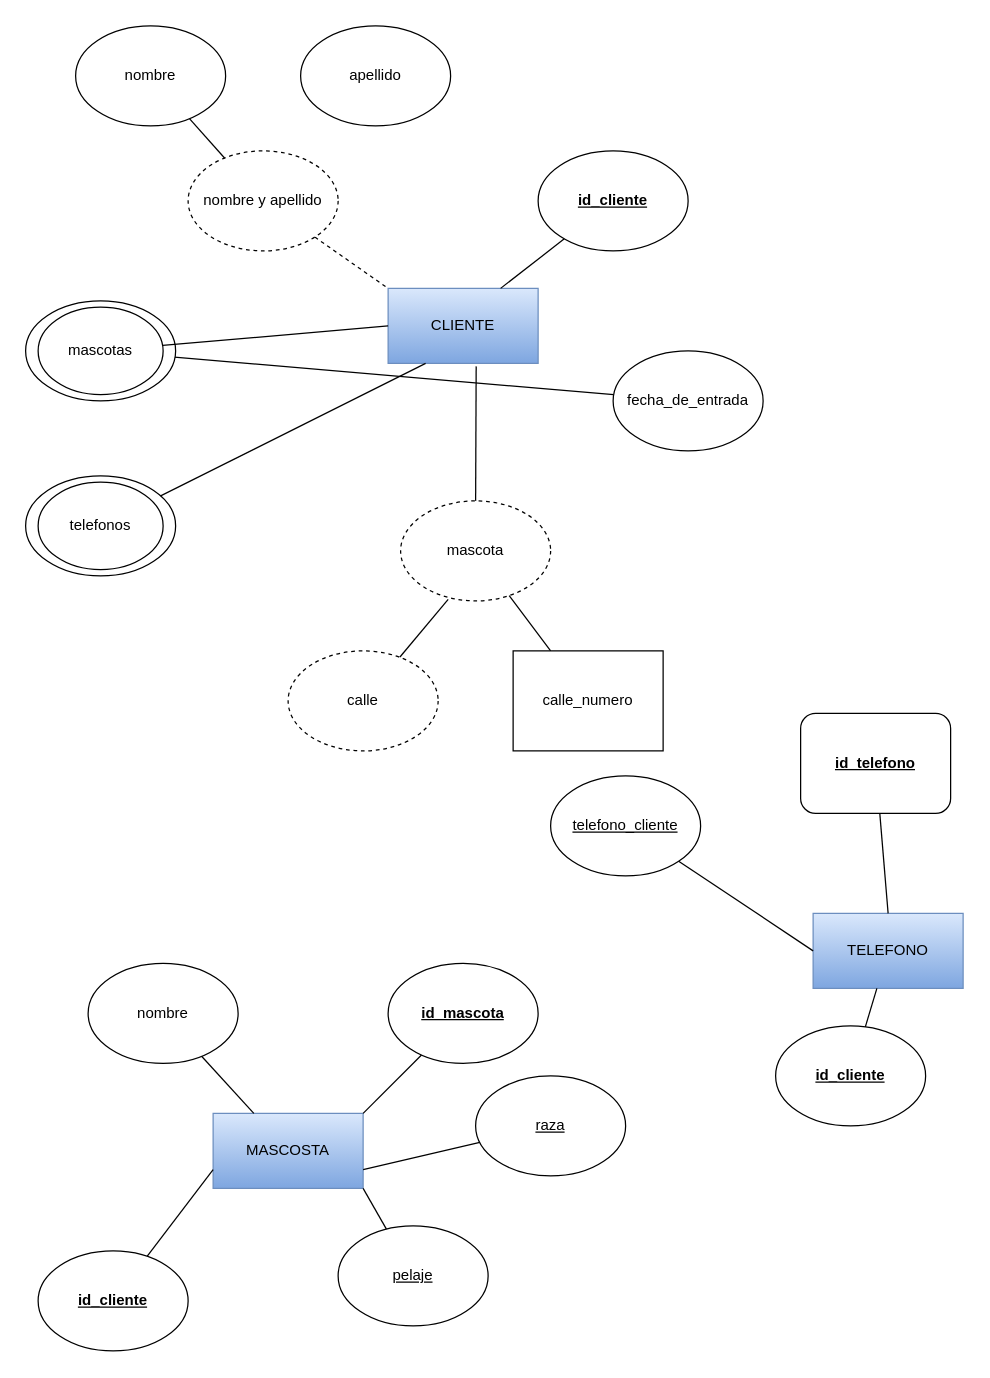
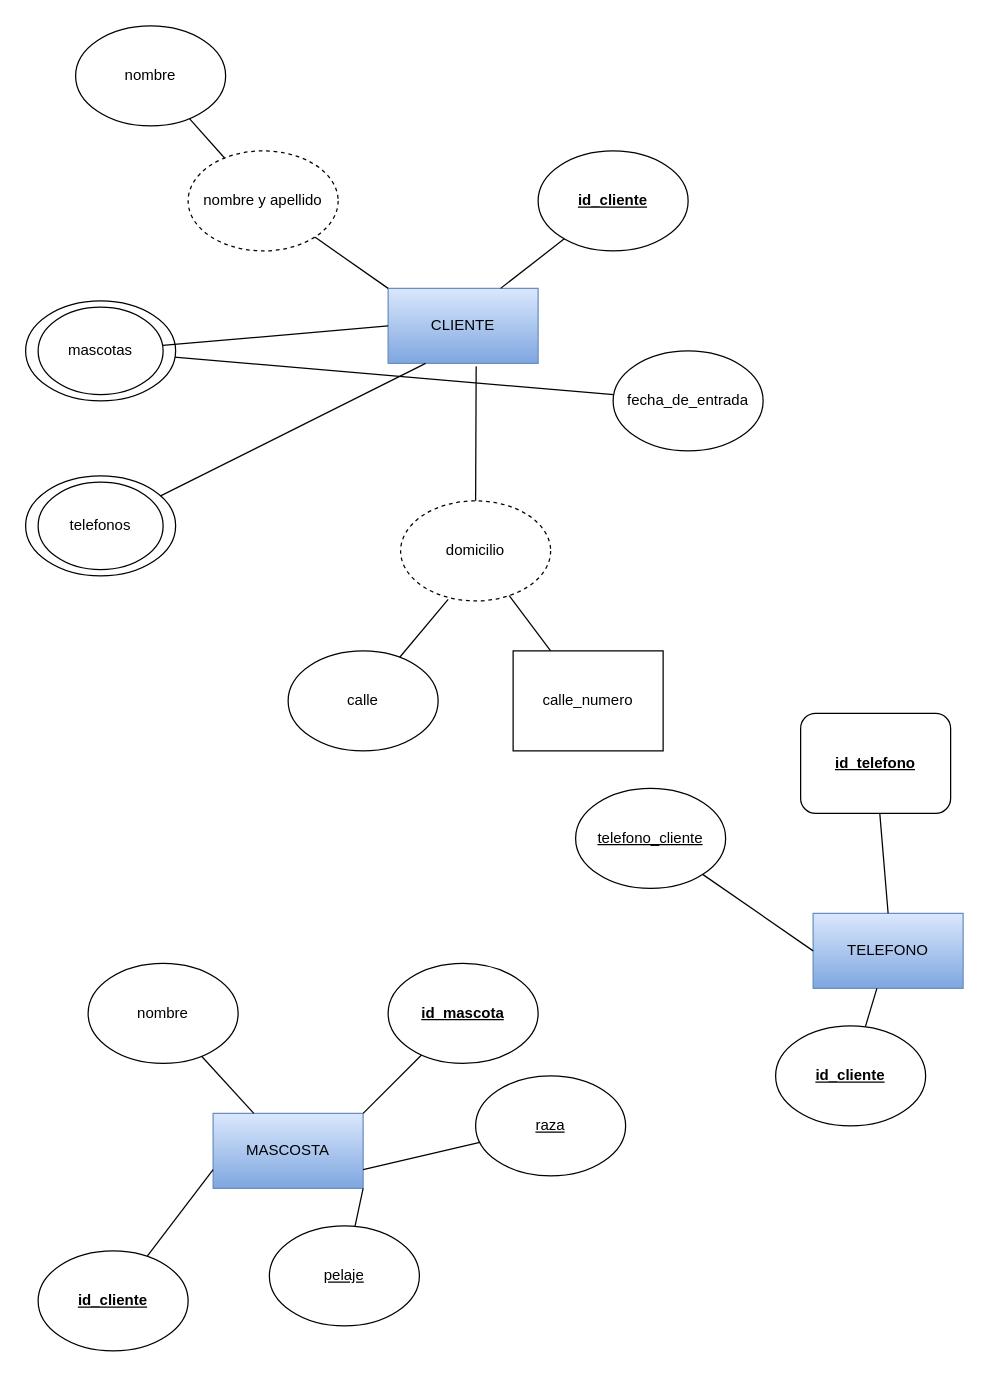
  <mxCell id="0" />
  <mxCell id="1" parent="0" />
  <mxCell id="2" value="CLIENTE" style="rounded=0;whiteSpace=wrap;html=1;fillColor=#dae8fc;strokeColor=#6c8ebf;gradientColor=#7ea6e0;" vertex="1" parent="1"><mxGeometry x="310" y="230" width="120" height="60" as="geometry" /></mxCell>
- <mxCell id="3" style="rounded=0;orthogonalLoop=1;jettySize=auto;html=1;entryX=0;entryY=0;entryDx=0;entryDy=0;endArrow=none;endFill=0;dashed=1;" edge="1" parent="1" source="4" target="2"><mxGeometry relative="1" as="geometry" /></mxCell>
+ <mxCell id="3" style="rounded=0;orthogonalLoop=1;jettySize=auto;html=1;entryX=0;entryY=0;entryDx=0;entryDy=0;endArrow=none;endFill=0;" edge="1" parent="1" source="4" target="2"><mxGeometry relative="1" as="geometry" /></mxCell>
  <mxCell id="4" value="nombre y apellido" style="ellipse;whiteSpace=wrap;html=1;dashed=1;" vertex="1" parent="1"><mxGeometry x="150" y="120" width="120" height="80" as="geometry" /></mxCell>
  <mxCell id="5" style="rounded=0;orthogonalLoop=1;jettySize=auto;html=1;fillColor=default;strokeColor=default;endArrow=none;endFill=0;" edge="1" parent="1" source="6" target="4"><mxGeometry relative="1" as="geometry" /></mxCell>
  <mxCell id="6" value="nombre" style="ellipse;whiteSpace=wrap;html=1;" vertex="1" parent="1"><mxGeometry x="60" y="20" width="120" height="80" as="geometry" /></mxCell>
- <mxCell id="7" value="apellido" style="ellipse;whiteSpace=wrap;html=1;" vertex="1" parent="1"><mxGeometry x="240" y="20" width="120" height="80" as="geometry" /></mxCell>
  <mxCell id="8" style="edgeStyle=none;shape=connector;rounded=0;orthogonalLoop=1;jettySize=auto;html=1;entryX=0.75;entryY=0;entryDx=0;entryDy=0;strokeColor=default;align=center;verticalAlign=middle;fontFamily=Helvetica;fontSize=11;fontColor=default;labelBackgroundColor=default;endArrow=none;endFill=0;fillColor=default;" edge="1" parent="1" source="9" target="2"><mxGeometry relative="1" as="geometry" /></mxCell>
  <mxCell id="9" value="id_cliente" style="ellipse;whiteSpace=wrap;html=1;fontStyle=5" vertex="1" parent="1"><mxGeometry x="430" y="120" width="120" height="80" as="geometry" /></mxCell>
  <mxCell id="10" value="" style="group" vertex="1" connectable="0" parent="1"><mxGeometry x="20" y="380" width="120" height="80" as="geometry" /></mxCell>
  <mxCell id="11" value="telefonos" style="ellipse;whiteSpace=wrap;html=1;" vertex="1" parent="10"><mxGeometry width="120" height="80" as="geometry" /></mxCell>
  <mxCell id="12" value="telefonos" style="ellipse;whiteSpace=wrap;html=1;" vertex="1" parent="10"><mxGeometry x="10" y="5" width="100" height="70" as="geometry" /></mxCell>
  <mxCell id="13" style="edgeStyle=none;shape=connector;rounded=0;orthogonalLoop=1;jettySize=auto;html=1;entryX=0.25;entryY=1;entryDx=0;entryDy=0;strokeColor=default;align=center;verticalAlign=middle;fontFamily=Helvetica;fontSize=11;fontColor=default;labelBackgroundColor=default;endArrow=none;endFill=0;fillColor=default;" edge="1" parent="1" source="11" target="2"><mxGeometry relative="1" as="geometry" /></mxCell>
- <mxCell id="14" value="mascota" style="ellipse;whiteSpace=wrap;html=1;dashed=1;" vertex="1" parent="1"><mxGeometry x="320" y="400" width="120" height="80" as="geometry" /></mxCell>
+ <mxCell id="14" value="domicilio" style="ellipse;whiteSpace=wrap;html=1;dashed=1;" vertex="1" parent="1"><mxGeometry x="320" y="400" width="120" height="80" as="geometry" /></mxCell>
  <mxCell id="15" style="edgeStyle=none;shape=connector;rounded=0;orthogonalLoop=1;jettySize=auto;html=1;entryX=0.587;entryY=1.04;entryDx=0;entryDy=0;entryPerimeter=0;strokeColor=default;align=center;verticalAlign=middle;fontFamily=Helvetica;fontSize=11;fontColor=default;labelBackgroundColor=default;endArrow=none;endFill=0;fillColor=default;" edge="1" parent="1" source="14" target="2"><mxGeometry relative="1" as="geometry" /></mxCell>
  <mxCell id="16" style="edgeStyle=none;shape=connector;rounded=0;orthogonalLoop=1;jettySize=auto;html=1;entryX=0.317;entryY=0.985;entryDx=0;entryDy=0;strokeColor=default;align=center;verticalAlign=middle;fontFamily=Helvetica;fontSize=11;fontColor=default;labelBackgroundColor=default;endArrow=none;endFill=0;fillColor=default;entryPerimeter=0;" edge="1" parent="1" source="17" target="14"><mxGeometry relative="1" as="geometry" /></mxCell>
- <mxCell id="17" value="calle" style="ellipse;whiteSpace=wrap;html=1;dashed=1;" vertex="1" parent="1"><mxGeometry x="230" y="520" width="120" height="80" as="geometry" /></mxCell>
+ <mxCell id="17" value="calle" style="ellipse;whiteSpace=wrap;html=1;" vertex="1" parent="1"><mxGeometry x="230" y="520" width="120" height="80" as="geometry" /></mxCell>
  <mxCell id="18" style="edgeStyle=none;shape=connector;rounded=0;orthogonalLoop=1;jettySize=auto;html=1;strokeColor=default;align=center;verticalAlign=middle;fontFamily=Helvetica;fontSize=11;fontColor=default;labelBackgroundColor=default;endArrow=none;endFill=0;fillColor=default;" edge="1" parent="1" source="19" target="14"><mxGeometry relative="1" as="geometry" /></mxCell>
  <mxCell id="19" value="calle_numero" style="whiteSpace=wrap;html=1;rounded=0;" vertex="1" parent="1"><mxGeometry x="410" y="520" width="120" height="80" as="geometry" /></mxCell>
  <mxCell id="20" style="rounded=0;orthogonalLoop=1;jettySize=auto;html=1;endArrow=none;endFill=0;" edge="1" parent="1" source="21" target="24"><mxGeometry relative="1" as="geometry" /></mxCell>
  <mxCell id="21" value="fecha_de_entrada" style="ellipse;whiteSpace=wrap;html=1;" vertex="1" parent="1"><mxGeometry x="490" y="280" width="120" height="80" as="geometry" /></mxCell>
  <mxCell id="22" value="" style="group" vertex="1" connectable="0" parent="1"><mxGeometry x="20" y="240" width="120" height="80" as="geometry" /></mxCell>
  <mxCell id="23" value="telefonos" style="ellipse;whiteSpace=wrap;html=1;" vertex="1" parent="22"><mxGeometry width="120" height="80" as="geometry" /></mxCell>
  <mxCell id="24" value="mascotas" style="ellipse;whiteSpace=wrap;html=1;" vertex="1" parent="22"><mxGeometry x="10" y="5" width="100" height="70" as="geometry" /></mxCell>
  <mxCell id="25" style="edgeStyle=none;shape=connector;rounded=0;orthogonalLoop=1;jettySize=auto;html=1;entryX=0;entryY=0.5;entryDx=0;entryDy=0;strokeColor=default;align=center;verticalAlign=middle;fontFamily=Helvetica;fontSize=11;fontColor=default;labelBackgroundColor=default;endArrow=none;endFill=0;" edge="1" parent="1" source="24" target="2"><mxGeometry relative="1" as="geometry" /></mxCell>
  <mxCell id="26" value="MASCOSTA" style="rounded=0;whiteSpace=wrap;html=1;fillColor=#dae8fc;strokeColor=#6c8ebf;gradientColor=#7ea6e0;" vertex="1" parent="1"><mxGeometry x="170" y="890" width="120" height="60" as="geometry" /></mxCell>
  <mxCell id="27" style="edgeStyle=none;shape=connector;rounded=0;orthogonalLoop=1;jettySize=auto;html=1;strokeColor=default;align=center;verticalAlign=middle;fontFamily=Helvetica;fontSize=11;fontColor=default;labelBackgroundColor=default;endArrow=none;endFill=0;" edge="1" parent="1" target="26"><mxGeometry relative="1" as="geometry"><mxPoint x="160.795" y="844.329" as="sourcePoint" /></mxGeometry></mxCell>
  <mxCell id="28" style="rounded=0;orthogonalLoop=1;jettySize=auto;html=1;fillColor=default;strokeColor=default;endArrow=none;endFill=0;" edge="1" parent="1" source="29"><mxGeometry relative="1" as="geometry"><mxPoint x="99.279" y="775.641" as="targetPoint" /></mxGeometry></mxCell>
  <mxCell id="29" value="nombre" style="ellipse;whiteSpace=wrap;html=1;" vertex="1" parent="1"><mxGeometry x="70" y="770" width="120" height="80" as="geometry" /></mxCell>
  <mxCell id="30" style="edgeStyle=none;shape=connector;rounded=0;orthogonalLoop=1;jettySize=auto;html=1;entryX=1;entryY=0;entryDx=0;entryDy=0;strokeColor=default;align=center;verticalAlign=middle;fontFamily=Helvetica;fontSize=11;fontColor=default;labelBackgroundColor=default;endArrow=none;endFill=0;" edge="1" parent="1" source="31" target="26"><mxGeometry relative="1" as="geometry" /></mxCell>
  <mxCell id="31" value="id_mascota" style="ellipse;whiteSpace=wrap;html=1;fontStyle=5" vertex="1" parent="1"><mxGeometry x="310" y="770" width="120" height="80" as="geometry" /></mxCell>
  <mxCell id="32" style="edgeStyle=none;shape=connector;rounded=0;orthogonalLoop=1;jettySize=auto;html=1;entryX=1;entryY=0.75;entryDx=0;entryDy=0;strokeColor=default;align=center;verticalAlign=middle;fontFamily=Helvetica;fontSize=11;fontColor=default;labelBackgroundColor=default;endArrow=none;endFill=0;" edge="1" parent="1" source="33" target="26"><mxGeometry relative="1" as="geometry" /></mxCell>
  <mxCell id="33" value="&lt;span style=&quot;font-weight: normal;&quot;&gt;raza&lt;/span&gt;" style="ellipse;whiteSpace=wrap;html=1;fontStyle=5" vertex="1" parent="1"><mxGeometry x="380" y="860" width="120" height="80" as="geometry" /></mxCell>
  <mxCell id="34" style="edgeStyle=none;shape=connector;rounded=0;orthogonalLoop=1;jettySize=auto;html=1;entryX=1;entryY=1;entryDx=0;entryDy=0;strokeColor=default;align=center;verticalAlign=middle;fontFamily=Helvetica;fontSize=11;fontColor=default;labelBackgroundColor=default;endArrow=none;endFill=0;" edge="1" parent="1" source="35" target="26"><mxGeometry relative="1" as="geometry" /></mxCell>
- <mxCell id="35" value="&lt;span style=&quot;font-weight: normal;&quot;&gt;pelaje&lt;/span&gt;" style="ellipse;whiteSpace=wrap;html=1;fontStyle=5" vertex="1" parent="1"><mxGeometry x="270" y="980" width="120" height="80" as="geometry" /></mxCell>
+ <mxCell id="35" value="&lt;span style=&quot;font-weight: normal;&quot;&gt;pelaje&lt;/span&gt;" style="ellipse;whiteSpace=wrap;html=1;fontStyle=5" vertex="1" parent="1"><mxGeometry x="215" y="980" width="120" height="80" as="geometry" /></mxCell>
  <mxCell id="36" value="TELEFONO" style="rounded=0;whiteSpace=wrap;html=1;fillColor=#dae8fc;strokeColor=#6c8ebf;gradientColor=#7ea6e0;" vertex="1" parent="1"><mxGeometry x="650" y="730" width="120" height="60" as="geometry" /></mxCell>
  <mxCell id="37" style="edgeStyle=none;shape=connector;rounded=0;orthogonalLoop=1;jettySize=auto;html=1;entryX=0.5;entryY=0;entryDx=0;entryDy=0;strokeColor=default;align=center;verticalAlign=middle;fontFamily=Helvetica;fontSize=11;fontColor=default;labelBackgroundColor=default;endArrow=none;endFill=0;" edge="1" parent="1" source="38" target="36"><mxGeometry relative="1" as="geometry" /></mxCell>
  <mxCell id="38" value="id_telefono" style="whiteSpace=wrap;html=1;fontStyle=5;rounded=1;" vertex="1" parent="1"><mxGeometry x="640" y="570" width="120" height="80" as="geometry" /></mxCell>
  <mxCell id="39" style="edgeStyle=none;shape=connector;rounded=0;orthogonalLoop=1;jettySize=auto;html=1;entryX=0;entryY=0.5;entryDx=0;entryDy=0;strokeColor=default;align=center;verticalAlign=middle;fontFamily=Helvetica;fontSize=11;fontColor=default;labelBackgroundColor=default;endArrow=none;endFill=0;" edge="1" parent="1" source="40" target="36"><mxGeometry relative="1" as="geometry" /></mxCell>
- <mxCell id="40" value="&lt;span style=&quot;font-weight: normal;&quot;&gt;telefono_cliente&lt;/span&gt;" style="ellipse;whiteSpace=wrap;html=1;fontStyle=5" vertex="1" parent="1"><mxGeometry x="440" y="620" width="120" height="80" as="geometry" /></mxCell>
+ <mxCell id="40" value="&lt;span style=&quot;font-weight: normal;&quot;&gt;telefono_cliente&lt;/span&gt;" style="ellipse;whiteSpace=wrap;html=1;fontStyle=5" vertex="1" parent="1"><mxGeometry x="460" y="630" width="120" height="80" as="geometry" /></mxCell>
  <mxCell id="41" value="id_cliente" style="ellipse;whiteSpace=wrap;html=1;fontStyle=5" vertex="1" parent="1"><mxGeometry x="620" y="820" width="120" height="80" as="geometry" /></mxCell>
  <mxCell id="42" style="edgeStyle=none;shape=connector;rounded=0;orthogonalLoop=1;jettySize=auto;html=1;strokeColor=default;align=center;verticalAlign=middle;fontFamily=Helvetica;fontSize=11;fontColor=default;labelBackgroundColor=default;endArrow=none;endFill=0;" edge="1" parent="1" source="41" target="36"><mxGeometry relative="1" as="geometry" /></mxCell>
  <mxCell id="43" style="edgeStyle=none;shape=connector;rounded=0;orthogonalLoop=1;jettySize=auto;html=1;entryX=0;entryY=0.75;entryDx=0;entryDy=0;strokeColor=default;align=center;verticalAlign=middle;fontFamily=Helvetica;fontSize=11;fontColor=default;labelBackgroundColor=default;endArrow=none;endFill=0;" edge="1" parent="1" source="44" target="26"><mxGeometry relative="1" as="geometry" /></mxCell>
  <mxCell id="44" value="id_cliente" style="ellipse;whiteSpace=wrap;html=1;fontStyle=5" vertex="1" parent="1"><mxGeometry x="30" y="1000" width="120" height="80" as="geometry" /></mxCell>
